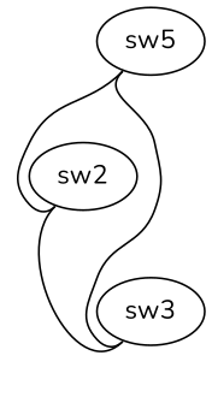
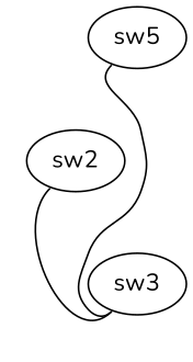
  graph {
    fontname=Nunito
    node [config="./helper_scripts/extra_switch_config.sh" fontname=Nunito function=leaf]
    edge [fontname=Nunito headport=swp1 tailport=swp2]
    n1 [label=sw5]
    sw2
    sw3
-   n1 -- sw2 [tailport=swp1]
    sw2 -- sw3
    sw3 -- n1 [headport=swp2]
  }
